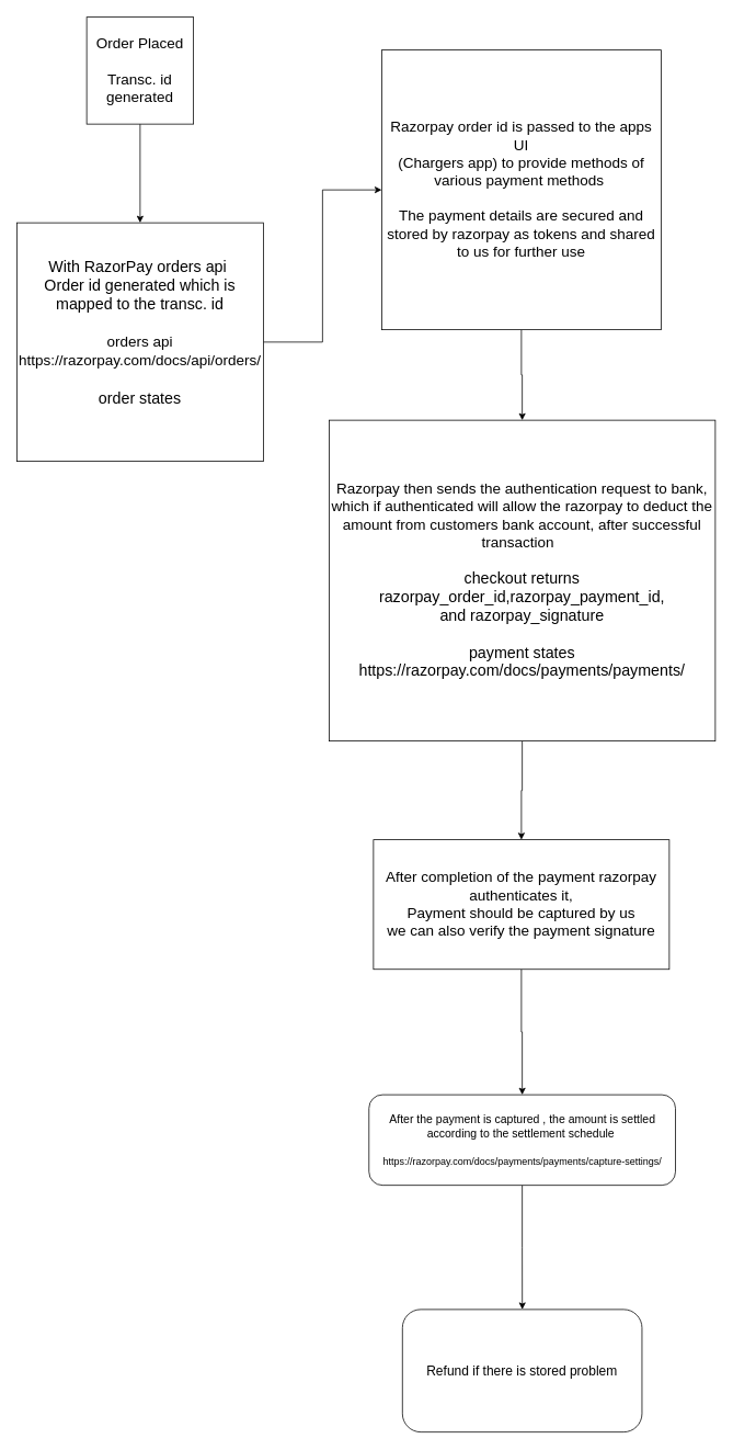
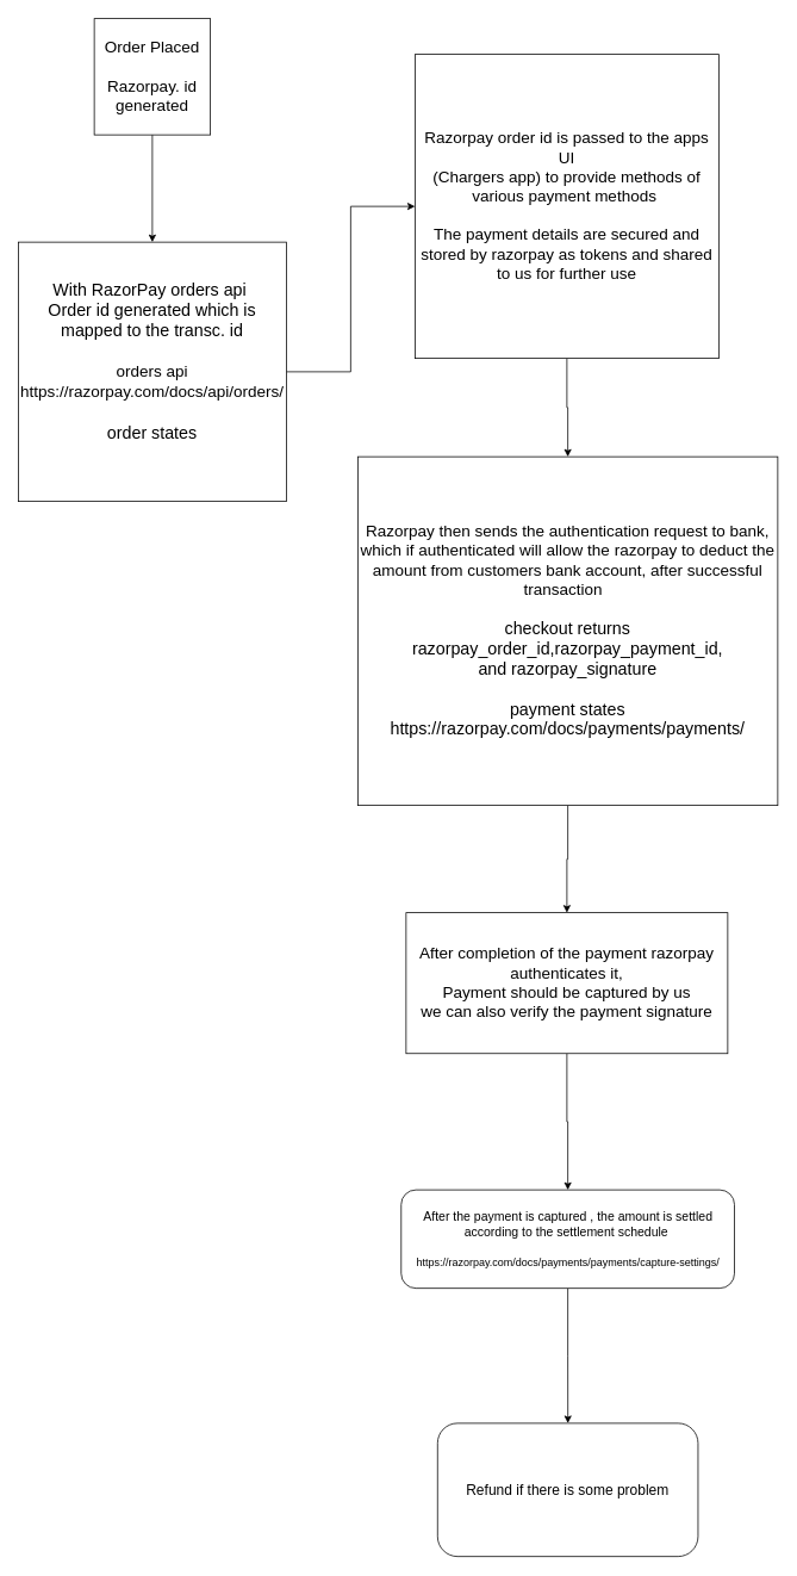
  <mxCell id="0" />
  <mxCell id="1" parent="0" />
  <mxCell id="2" value="" style="edgeStyle=orthogonalEdgeStyle;rounded=0;orthogonalLoop=1;jettySize=auto;html=1;" edge="1" parent="1" source="3" target="5"><mxGeometry relative="1" as="geometry" /></mxCell>
- <mxCell id="3" value="&lt;font style=&quot;font-size: 18px;&quot;&gt;Order Placed&lt;br&gt;&lt;br&gt;Transc. id generated&lt;/font&gt;" style="whiteSpace=wrap;html=1;aspect=fixed;" vertex="1" parent="1"><mxGeometry x="105" y="20" width="130" height="130" as="geometry" /></mxCell>
+ <mxCell id="3" value="&lt;font style=&quot;font-size: 18px;&quot;&gt;Order Placed&lt;br&gt;&lt;br&gt;Razorpay. id generated&lt;/font&gt;" style="whiteSpace=wrap;html=1;aspect=fixed;" vertex="1" parent="1"><mxGeometry x="105" y="20" width="130" height="130" as="geometry" /></mxCell>
  <mxCell id="4" style="edgeStyle=orthogonalEdgeStyle;rounded=0;orthogonalLoop=1;jettySize=auto;html=1;" edge="1" parent="1" source="5" target="7"><mxGeometry relative="1" as="geometry"><mxPoint x="520" y="120" as="targetPoint" /></mxGeometry></mxCell>
  <mxCell id="5" value="&lt;font style=&quot;font-size: 19px;&quot;&gt;With RazorPay orders api&amp;nbsp;&lt;br&gt;&lt;span style=&quot;&quot;&gt;Order id generated which is mapped to the transc. id&lt;/span&gt;&lt;br&gt;&lt;br&gt;&lt;span style=&quot;font-size: 18px;&quot;&gt;orders api&lt;br&gt;https://razorpay.com/docs/api/orders/&lt;br&gt;&lt;/span&gt;&lt;br&gt;order states&lt;br&gt;&lt;br&gt;&lt;/font&gt;" style="whiteSpace=wrap;html=1;" vertex="1" parent="1"><mxGeometry x="20" y="270" width="300" height="290" as="geometry" /></mxCell>
  <mxCell id="6" value="" style="edgeStyle=orthogonalEdgeStyle;rounded=0;orthogonalLoop=1;jettySize=auto;html=1;" edge="1" parent="1" source="7" target="9"><mxGeometry relative="1" as="geometry" /></mxCell>
  <mxCell id="7" value="&lt;font style=&quot;font-size: 18px;&quot;&gt;Razorpay order id is passed to the apps UI&lt;br&gt;(Chargers app) to provide methods of various payment methods&amp;nbsp;&lt;br&gt;&lt;br&gt;The payment details are secured and stored by razorpay as tokens and shared to us for further use&lt;/font&gt;" style="whiteSpace=wrap;html=1;aspect=fixed;" vertex="1" parent="1"><mxGeometry x="464" y="60" width="340" height="340" as="geometry" /></mxCell>
  <mxCell id="8" value="" style="edgeStyle=orthogonalEdgeStyle;rounded=0;orthogonalLoop=1;jettySize=auto;html=1;" edge="1" parent="1" source="9" target="11"><mxGeometry relative="1" as="geometry" /></mxCell>
  <mxCell id="9" value="&lt;font style=&quot;font-size: 18px;&quot;&gt;Razorpay then sends the authentication request to bank, which if authenticated will allow the razorpay to deduct the amount from customers bank account, after successful transaction&amp;nbsp;&amp;nbsp;&lt;br&gt;&lt;br&gt;&lt;span style=&quot;font-size: 19px;&quot;&gt;checkout returns razorpay_order_id,razorpay_payment_id,&lt;/span&gt;&lt;br&gt;&lt;span style=&quot;font-size: 19px;&quot;&gt;and razorpay_signature&lt;/span&gt;&lt;br&gt;&lt;br&gt;&lt;span style=&quot;font-size: 19px;&quot;&gt;payment states&lt;/span&gt;&lt;br&gt;&lt;span style=&quot;font-size: 19px;&quot;&gt;https://razorpay.com/docs/payments/payments/&lt;/span&gt;&lt;br&gt;&lt;/font&gt;" style="whiteSpace=wrap;html=1;" vertex="1" parent="1"><mxGeometry x="400" y="510" width="470" height="390" as="geometry" /></mxCell>
  <mxCell id="10" value="" style="edgeStyle=orthogonalEdgeStyle;rounded=0;orthogonalLoop=1;jettySize=auto;html=1;fontSize=18;" edge="1" parent="1" source="11" target="13"><mxGeometry relative="1" as="geometry" /></mxCell>
  <mxCell id="11" value="&lt;font style=&quot;font-size: 18px;&quot;&gt;After completion of the payment razorpay authenticates it,&lt;br&gt;Payment should be captured by us&lt;br&gt;we can also verify the payment signature&lt;br&gt;&lt;/font&gt;" style="whiteSpace=wrap;html=1;" vertex="1" parent="1"><mxGeometry x="454" y="1020" width="360" height="157.5" as="geometry" /></mxCell>
  <mxCell id="12" value="" style="edgeStyle=orthogonalEdgeStyle;rounded=0;orthogonalLoop=1;jettySize=auto;html=1;fontSize=14;" edge="1" parent="1" source="13" target="14"><mxGeometry relative="1" as="geometry" /></mxCell>
  <mxCell id="13" value="&lt;font style=&quot;font-size: 14px;&quot;&gt;After the payment is captured , the amount is settled according to the settlement schedule&amp;nbsp;&lt;br&gt;&lt;br&gt;&lt;font style=&quot;font-size: 12px;&quot;&gt;https://razorpay.com/docs/payments/payments/capture-settings/&lt;/font&gt;&lt;br&gt;&lt;/font&gt;" style="rounded=1;whiteSpace=wrap;html=1;" vertex="1" parent="1"><mxGeometry x="448.5" y="1330" width="373" height="110" as="geometry" /></mxCell>
- <mxCell id="14" value="&lt;font style=&quot;font-size: 16px;&quot;&gt;Refund if there is stored problem&lt;/font&gt;" style="rounded=1;whiteSpace=wrap;html=1;" vertex="1" parent="1"><mxGeometry x="489.25" y="1591" width="291.5" height="149" as="geometry" /></mxCell>
+ <mxCell id="14" value="&lt;font style=&quot;font-size: 16px;&quot;&gt;Refund if there is some problem&lt;/font&gt;" style="rounded=1;whiteSpace=wrap;html=1;" vertex="1" parent="1"><mxGeometry x="489.25" y="1591" width="291.5" height="149" as="geometry" /></mxCell>
